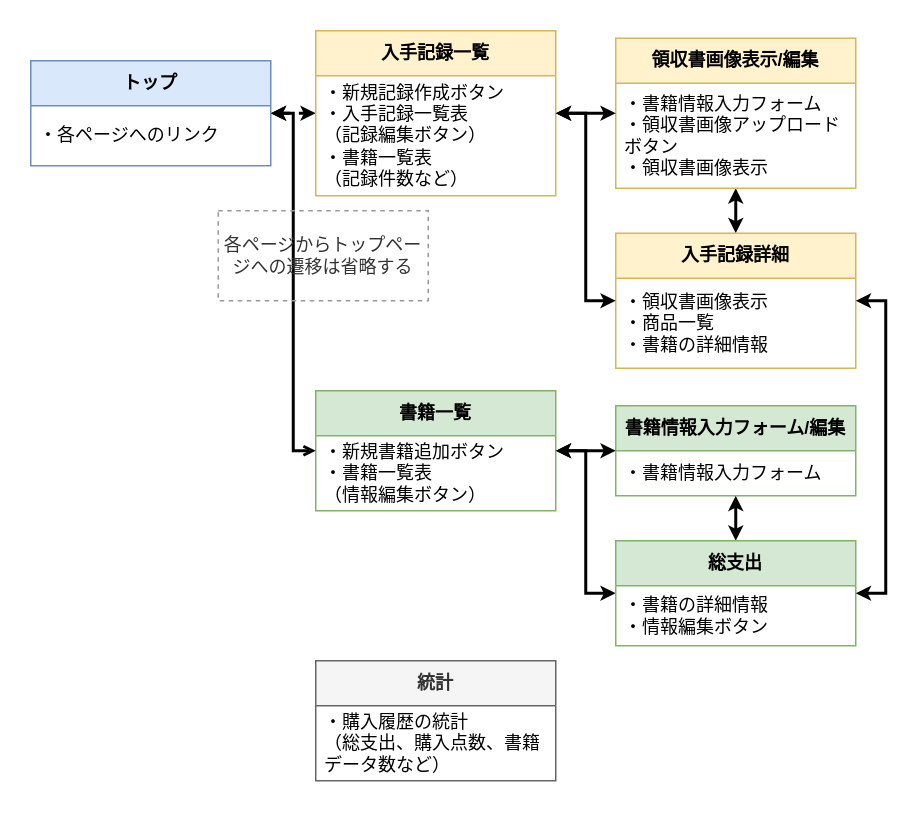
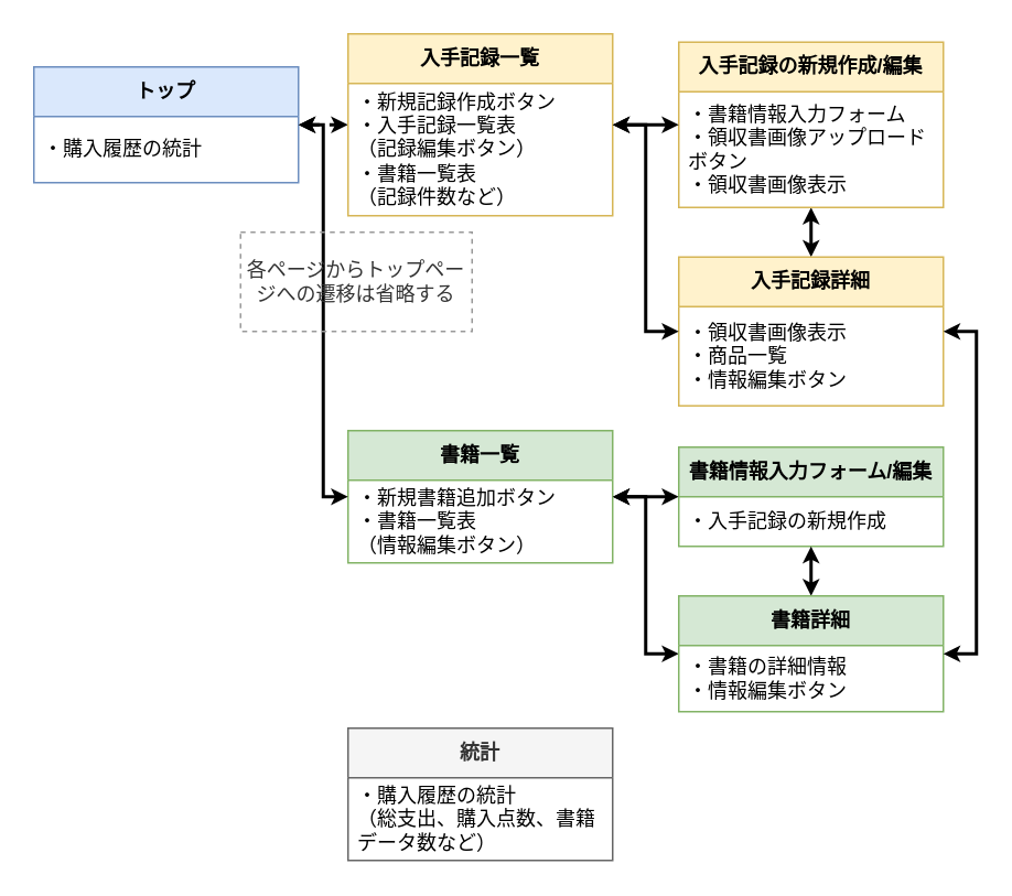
  <mxCell id="0" />
  <mxCell id="1" parent="0" />
  <mxCell id="2" style="edgeStyle=elbowEdgeStyle;rounded=0;orthogonalLoop=1;jettySize=auto;html=1;fontColor=#000000;startArrow=classic;startFill=1;endSize=4;strokeWidth=2;endArrow=classic;endFill=1;startSize=4;dashed=1;" parent="1" source="3" target="5" edge="1"><mxGeometry relative="1" as="geometry"><mxPoint x="190" y="-5" as="targetPoint" /></mxGeometry></mxCell>
  <mxCell id="3" value="&lt;span style=&quot;font-weight: 700&quot;&gt;トップ&lt;/span&gt;" style="swimlane;fontStyle=0;childLayout=stackLayout;horizontal=1;startSize=30;horizontalStack=0;resizeParent=1;resizeParentMax=0;resizeLast=0;collapsible=1;marginBottom=0;whiteSpace=wrap;html=1;fillColor=#dae8fc;strokeColor=#6c8ebf;" parent="1" vertex="1"><mxGeometry x="20" y="40" width="160" height="70" as="geometry" /></mxCell>
- <mxCell id="4" value="・各ページへのリンク" style="text;strokeColor=none;fillColor=none;align=left;verticalAlign=middle;spacingLeft=4;spacingRight=4;overflow=hidden;points=[[0,0.5],[1,0.5]];portConstraint=eastwest;rotatable=0;whiteSpace=wrap;html=1;" parent="3" vertex="1"><mxGeometry y="30" width="160" height="40" as="geometry" /></mxCell>
+ <mxCell id="4" value="・購入履歴の統計" style="text;strokeColor=none;fillColor=none;align=left;verticalAlign=middle;spacingLeft=4;spacingRight=4;overflow=hidden;points=[[0,0.5],[1,0.5]];portConstraint=eastwest;rotatable=0;whiteSpace=wrap;html=1;" parent="3" vertex="1"><mxGeometry y="30" width="160" height="40" as="geometry" /></mxCell>
  <mxCell id="5" value="&lt;span style=&quot;font-weight: 700;&quot;&gt;入手記録&lt;/span&gt;&lt;span style=&quot;font-weight: 700; background-color: transparent; color: light-dark(rgb(0, 0, 0), rgb(255, 255, 255));&quot;&gt;一覧&lt;/span&gt;" style="swimlane;fontStyle=0;childLayout=stackLayout;horizontal=1;startSize=30;horizontalStack=0;resizeParent=1;resizeParentMax=0;resizeLast=0;collapsible=1;marginBottom=0;whiteSpace=wrap;html=1;fillColor=#fff2cc;strokeColor=#d6b656;" parent="1" vertex="1"><mxGeometry x="210" y="20" width="160" height="110" as="geometry" /></mxCell>
  <mxCell id="6" value="&lt;div&gt;&lt;span style=&quot;background-color: transparent; color: light-dark(rgb(0, 0, 0), rgb(255, 255, 255));&quot;&gt;・新規記録作成ボタン&lt;/span&gt;&lt;/div&gt;&lt;div&gt;・入手記録一覧表&lt;br&gt;（記録編集ボタン）&lt;br&gt;・書籍一覧表&lt;br&gt;（記録件数など）&lt;/div&gt;" style="text;strokeColor=none;fillColor=none;align=left;verticalAlign=middle;spacingLeft=4;spacingRight=4;overflow=hidden;points=[[0,0.5],[1,0.5]];portConstraint=eastwest;rotatable=0;whiteSpace=wrap;html=1;" parent="5" vertex="1"><mxGeometry y="30" width="160" height="80" as="geometry" /></mxCell>
  <mxCell id="7" style="edgeStyle=elbowEdgeStyle;shape=connector;rounded=0;orthogonalLoop=1;jettySize=auto;html=1;labelBackgroundColor=default;fontFamily=Helvetica;fontSize=11;fontColor=#000000;startArrow=classic;startFill=1;endArrow=classic;endFill=1;endSize=4;strokeColor=default;strokeWidth=2;startSize=4;" parent="1" source="8" target="18" edge="1"><mxGeometry relative="1" as="geometry" /></mxCell>
  <mxCell id="8" value="&lt;span style=&quot;font-weight: 700;&quot;&gt;書籍一覧&lt;/span&gt;" style="swimlane;fontStyle=0;childLayout=stackLayout;horizontal=1;startSize=30;horizontalStack=0;resizeParent=1;resizeParentMax=0;resizeLast=0;collapsible=1;marginBottom=0;whiteSpace=wrap;html=1;fillColor=#d5e8d4;strokeColor=#82b366;" parent="1" vertex="1"><mxGeometry x="210" y="260" width="160" height="80" as="geometry" /></mxCell>
  <mxCell id="9" value="&lt;div&gt;・新規書籍追加ボタン&lt;/div&gt;&lt;div&gt;・書籍一覧表&lt;br&gt;（情報編集ボタン）&lt;/div&gt;" style="text;strokeColor=none;fillColor=none;align=left;verticalAlign=middle;spacingLeft=4;spacingRight=4;overflow=hidden;points=[[0,0.5],[1,0.5]];portConstraint=eastwest;rotatable=0;whiteSpace=wrap;html=1;" parent="8" vertex="1"><mxGeometry y="30" width="160" height="50" as="geometry" /></mxCell>
- <mxCell id="10" style="edgeStyle=elbowEdgeStyle;rounded=0;orthogonalLoop=1;jettySize=auto;html=1;fontColor=#000000;startArrow=classic;startFill=1;endSize=4;strokeWidth=2;endArrow=open;endFill=1;startSize=4;" parent="1" source="3" target="8" edge="1"><mxGeometry relative="1" as="geometry"><mxPoint x="160" y="85" as="sourcePoint" /><mxPoint x="200" y="100" as="targetPoint" /></mxGeometry></mxCell>
+ <mxCell id="10" style="edgeStyle=elbowEdgeStyle;rounded=0;orthogonalLoop=1;jettySize=auto;html=1;fontColor=#000000;startArrow=classic;startFill=1;endSize=4;strokeWidth=2;endArrow=classic;endFill=1;startSize=4;" parent="1" source="3" target="8" edge="1"><mxGeometry relative="1" as="geometry"><mxPoint x="160" y="85" as="sourcePoint" /><mxPoint x="200" y="100" as="targetPoint" /></mxGeometry></mxCell>
  <mxCell id="11" value="&lt;b&gt;書籍情報入力フォーム/編集&lt;/b&gt;" style="swimlane;fontStyle=0;childLayout=stackLayout;horizontal=1;startSize=30;horizontalStack=0;resizeParent=1;resizeParentMax=0;resizeLast=0;collapsible=1;marginBottom=0;whiteSpace=wrap;html=1;fillColor=#d5e8d4;strokeColor=#82b366;" parent="1" vertex="1"><mxGeometry x="410" y="270" width="160" height="60" as="geometry" /></mxCell>
- <mxCell id="12" value="・書籍情報入力フォーム" style="text;strokeColor=none;fillColor=none;align=left;verticalAlign=middle;spacingLeft=4;spacingRight=4;overflow=hidden;points=[[0,0.5],[1,0.5]];portConstraint=eastwest;rotatable=0;whiteSpace=wrap;html=1;" parent="11" vertex="1"><mxGeometry y="30" width="160" height="30" as="geometry" /></mxCell>
+ <mxCell id="12" value="・入手記録の新規作成" style="text;strokeColor=none;fillColor=none;align=left;verticalAlign=middle;spacingLeft=4;spacingRight=4;overflow=hidden;points=[[0,0.5],[1,0.5]];portConstraint=eastwest;rotatable=0;whiteSpace=wrap;html=1;" parent="11" vertex="1"><mxGeometry y="30" width="160" height="30" as="geometry" /></mxCell>
  <mxCell id="13" style="edgeStyle=elbowEdgeStyle;shape=connector;rounded=0;orthogonalLoop=1;jettySize=auto;html=1;labelBackgroundColor=default;fontFamily=Helvetica;fontSize=11;fontColor=#000000;startArrow=classic;startFill=1;endArrow=classic;endFill=1;endSize=4;strokeColor=default;strokeWidth=2;startSize=4;" parent="1" source="14" target="20" edge="1"><mxGeometry relative="1" as="geometry" /></mxCell>
  <mxCell id="14" value="&lt;b&gt;入手記録詳細&lt;/b&gt;" style="swimlane;fontStyle=0;childLayout=stackLayout;horizontal=1;startSize=30;horizontalStack=0;resizeParent=1;resizeParentMax=0;resizeLast=0;collapsible=1;marginBottom=0;whiteSpace=wrap;html=1;fillColor=#fff2cc;strokeColor=#d6b656;" parent="1" vertex="1"><mxGeometry x="410" y="155" width="160" height="90" as="geometry" /></mxCell>
- <mxCell id="15" value="&lt;div&gt;&lt;span&gt;・領収書画像表示&lt;/span&gt;&lt;br&gt;&lt;/div&gt;&lt;div&gt;&lt;span&gt;・商品一覧&lt;/span&gt;&lt;/div&gt;&lt;div&gt;・書籍の詳細情報&lt;/div&gt;" style="text;strokeColor=none;fillColor=none;align=left;verticalAlign=middle;spacingLeft=4;spacingRight=4;overflow=hidden;points=[[0,0.5],[1,0.5]];portConstraint=eastwest;rotatable=0;whiteSpace=wrap;html=1;" parent="14" vertex="1"><mxGeometry y="30" width="160" height="60" as="geometry" /></mxCell>
+ <mxCell id="15" value="&lt;div&gt;&lt;span&gt;・領収書画像表示&lt;/span&gt;&lt;br&gt;&lt;/div&gt;&lt;div&gt;&lt;span&gt;・商品一覧&lt;/span&gt;&lt;/div&gt;&lt;div&gt;・情報編集ボタン&lt;/div&gt;" style="text;strokeColor=none;fillColor=none;align=left;verticalAlign=middle;spacingLeft=4;spacingRight=4;overflow=hidden;points=[[0,0.5],[1,0.5]];portConstraint=eastwest;rotatable=0;whiteSpace=wrap;html=1;" parent="14" vertex="1"><mxGeometry y="30" width="160" height="60" as="geometry" /></mxCell>
  <mxCell id="16" style="edgeStyle=elbowEdgeStyle;shape=connector;rounded=0;orthogonalLoop=1;jettySize=auto;html=1;labelBackgroundColor=default;fontFamily=Helvetica;fontSize=11;fontColor=#000000;startArrow=classic;startFill=1;endArrow=classic;endFill=1;endSize=4;strokeColor=default;strokeWidth=2;startSize=4;" parent="1" source="5" target="14" edge="1"><mxGeometry relative="1" as="geometry" /></mxCell>
  <mxCell id="17" style="edgeStyle=elbowEdgeStyle;shape=connector;rounded=0;orthogonalLoop=1;jettySize=auto;html=1;labelBackgroundColor=default;fontFamily=Helvetica;fontSize=11;fontColor=#000000;startArrow=classic;startFill=1;endArrow=classic;endFill=1;endSize=4;strokeColor=default;strokeWidth=2;startSize=4;" parent="1" source="18" target="11" edge="1"><mxGeometry relative="1" as="geometry" /></mxCell>
- <mxCell id="18" value="&lt;span style=&quot;font-weight: 700&quot;&gt;総支出&lt;/span&gt;" style="swimlane;fontStyle=0;childLayout=stackLayout;horizontal=1;startSize=30;horizontalStack=0;resizeParent=1;resizeParentMax=0;resizeLast=0;collapsible=1;marginBottom=0;whiteSpace=wrap;html=1;fillColor=#d5e8d4;strokeColor=#82b366;" parent="1" vertex="1"><mxGeometry x="410" y="360" width="160" height="70" as="geometry" /></mxCell>
+ <mxCell id="18" value="&lt;span style=&quot;font-weight: 700&quot;&gt;書籍詳細&lt;/span&gt;" style="swimlane;fontStyle=0;childLayout=stackLayout;horizontal=1;startSize=30;horizontalStack=0;resizeParent=1;resizeParentMax=0;resizeLast=0;collapsible=1;marginBottom=0;whiteSpace=wrap;html=1;fillColor=#d5e8d4;strokeColor=#82b366;" parent="1" vertex="1"><mxGeometry x="410" y="360" width="160" height="70" as="geometry" /></mxCell>
  <mxCell id="19" value="・書籍の詳細情報&lt;br&gt;・情報編集ボタン" style="text;strokeColor=none;fillColor=none;align=left;verticalAlign=middle;spacingLeft=4;spacingRight=4;overflow=hidden;points=[[0,0.5],[1,0.5]];portConstraint=eastwest;rotatable=0;whiteSpace=wrap;html=1;" parent="18" vertex="1"><mxGeometry y="30" width="160" height="40" as="geometry" /></mxCell>
- <mxCell id="20" value="&lt;b&gt;領収書画像表示/編集&lt;/b&gt;" style="swimlane;fontStyle=0;childLayout=stackLayout;horizontal=1;startSize=30;horizontalStack=0;resizeParent=1;resizeParentMax=0;resizeLast=0;collapsible=1;marginBottom=0;whiteSpace=wrap;html=1;fillColor=#fff2cc;strokeColor=#d6b656;" parent="1" vertex="1"><mxGeometry x="410" y="25" width="160" height="100" as="geometry" /></mxCell>
+ <mxCell id="20" value="&lt;b&gt;入手記録の新規作成/編集&lt;/b&gt;" style="swimlane;fontStyle=0;childLayout=stackLayout;horizontal=1;startSize=30;horizontalStack=0;resizeParent=1;resizeParentMax=0;resizeLast=0;collapsible=1;marginBottom=0;whiteSpace=wrap;html=1;fillColor=#fff2cc;strokeColor=#d6b656;" parent="1" vertex="1"><mxGeometry x="410" y="25" width="160" height="100" as="geometry" /></mxCell>
  <mxCell id="21" value="・書籍情報入力フォーム&lt;br&gt;・領収書画像アップロードボタン&lt;br&gt;・領収書画像表示" style="text;strokeColor=none;fillColor=none;align=left;verticalAlign=middle;spacingLeft=4;spacingRight=4;overflow=hidden;points=[[0,0.5],[1,0.5]];portConstraint=eastwest;rotatable=0;whiteSpace=wrap;html=1;" parent="20" vertex="1"><mxGeometry y="30" width="160" height="70" as="geometry" /></mxCell>
  <mxCell id="22" value="&lt;span style=&quot;font-weight: 700&quot;&gt;統計&lt;/span&gt;" style="swimlane;fontStyle=0;childLayout=stackLayout;horizontal=1;startSize=30;horizontalStack=0;resizeParent=1;resizeParentMax=0;resizeLast=0;collapsible=1;marginBottom=0;whiteSpace=wrap;html=1;fillColor=#f5f5f5;strokeColor=#666666;fontColor=#333333;" parent="1" vertex="1"><mxGeometry x="210" y="440" width="160" height="80" as="geometry" /></mxCell>
  <mxCell id="23" value="・購入履歴の統計&lt;br&gt;（総支出、購入点数、書籍データ数など）" style="text;strokeColor=none;fillColor=none;align=left;verticalAlign=middle;spacingLeft=4;spacingRight=4;overflow=hidden;points=[[0,0.5],[1,0.5]];portConstraint=eastwest;rotatable=0;whiteSpace=wrap;html=1;" parent="22" vertex="1"><mxGeometry y="30" width="160" height="50" as="geometry" /></mxCell>
  <mxCell id="24" style="edgeStyle=elbowEdgeStyle;shape=connector;rounded=0;orthogonalLoop=1;jettySize=auto;html=1;labelBackgroundColor=default;fontFamily=Helvetica;fontSize=11;fontColor=#000000;startArrow=classic;startFill=1;endArrow=classic;endFill=1;endSize=4;strokeColor=default;strokeWidth=2;startSize=4;" parent="1" source="5" target="20" edge="1"><mxGeometry relative="1" as="geometry"><mxPoint x="380" y="90" as="sourcePoint" /><mxPoint x="410" y="90" as="targetPoint" /></mxGeometry></mxCell>
  <mxCell id="25" style="edgeStyle=elbowEdgeStyle;shape=connector;rounded=0;orthogonalLoop=1;jettySize=auto;html=1;labelBackgroundColor=default;fontFamily=Helvetica;fontSize=11;fontColor=#000000;startArrow=classic;startFill=1;endArrow=classic;endFill=1;endSize=4;strokeColor=default;strokeWidth=2;startSize=4;" parent="1" source="8" target="11" edge="1"><mxGeometry relative="1" as="geometry"><mxPoint x="380" y="305" as="sourcePoint" /><mxPoint x="420" y="305" as="targetPoint" /></mxGeometry></mxCell>
  <mxCell id="26" style="edgeStyle=elbowEdgeStyle;shape=connector;rounded=0;orthogonalLoop=1;jettySize=auto;html=1;labelBackgroundColor=default;fontFamily=Helvetica;fontSize=11;fontColor=#000000;startArrow=classic;startFill=1;endArrow=classic;endFill=1;endSize=4;strokeColor=default;strokeWidth=2;startSize=4;" parent="1" source="18" target="14" edge="1"><mxGeometry relative="1" as="geometry"><mxPoint x="380" y="310" as="sourcePoint" /><mxPoint x="590" y="170" as="targetPoint" /><Array as="points"><mxPoint x="590" y="303" /></Array></mxGeometry></mxCell>
  <mxCell id="27" value="各ページから&lt;span style=&quot;background-color: transparent; color: light-dark(rgb(51, 51, 51), rgb(193, 193, 193));&quot;&gt;トップページへの&lt;/span&gt;&lt;span style=&quot;background-color: transparent; color: light-dark(rgb(51, 51, 51), rgb(193, 193, 193));&quot;&gt;遷移は省略する&lt;/span&gt;" style="text;html=1;align=center;verticalAlign=middle;whiteSpace=wrap;rounded=0;dashed=1;strokeColor=#999999;fillColor=none;fontColor=#333333;" parent="1" vertex="1"><mxGeometry x="145" y="140" width="140" height="60" as="geometry" /></mxCell>
